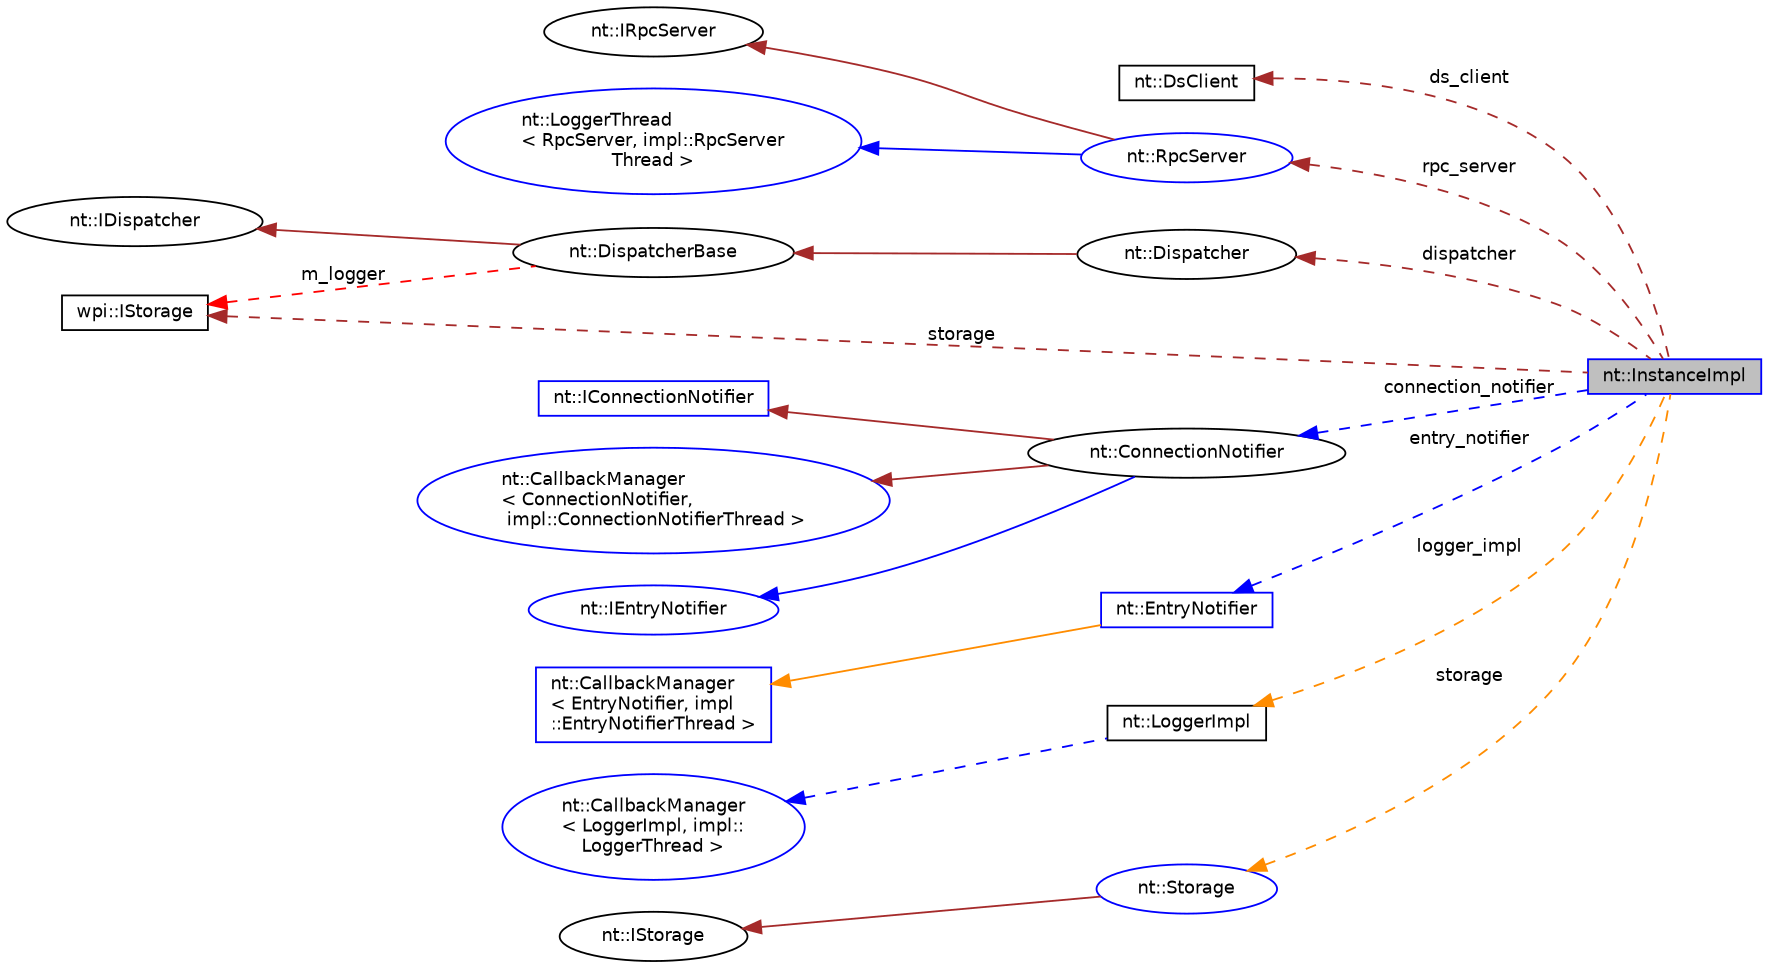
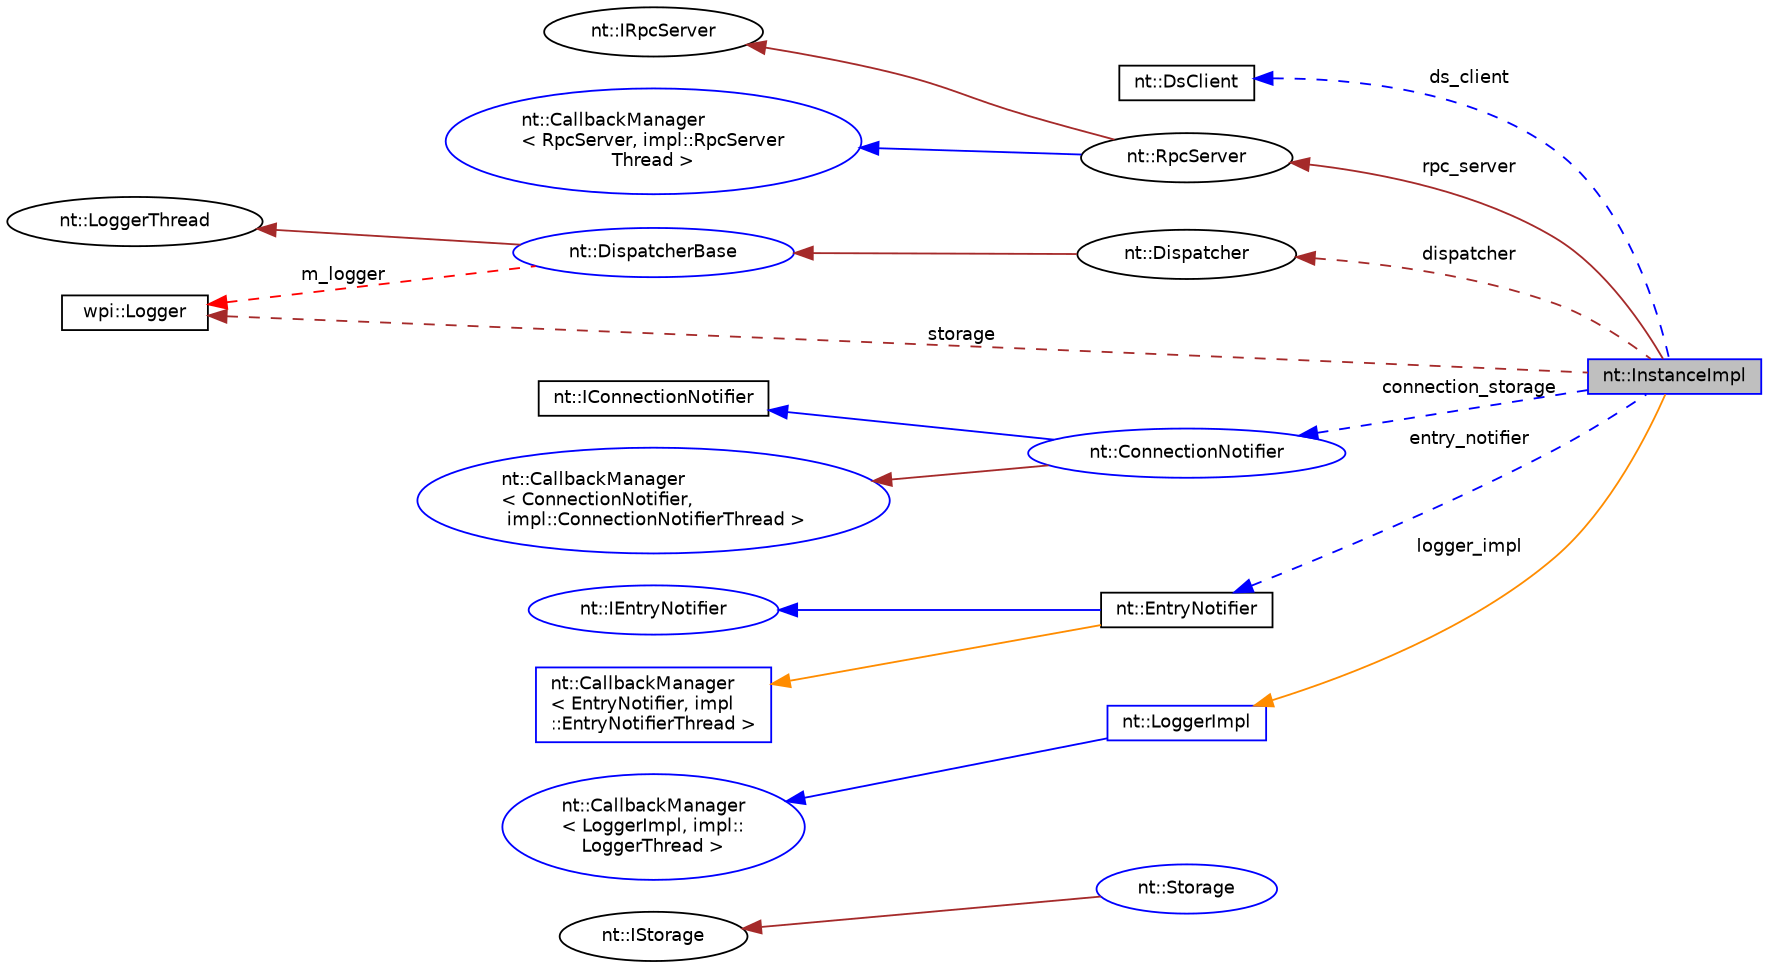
  digraph {
    rankdir=LR
    node [color=blue fillcolor=white fontname=Helvetica fontsize=10 shape=ellipse style=filled]
    edge [color=brown dir=back fontname=Helvetica fontsize=10 labelfontname=Helvetica labelfontsize=10 style=solid]
    n1 [fillcolor=grey75 fontcolor=black height=0.2 label="nt::InstanceImpl" shape=box width=0.4]
    n2 [color=black height=0.2 label="nt::DsClient" shape=box width=0.4]
-   n3 [height=0.2 label="nt::RpcServer" width=0.4]
+   n3 [color=black height=0.2 label="nt::RpcServer" width=0.4]
    n4 [color=black height=0.2 label="nt::IRpcServer" width=0.4]
-   n5 [height=0.2 label="nt::LoggerThread\l\< RpcServer, impl::RpcServer\lThread \>" width=0.4]
+   n5 [height=0.2 label="nt::CallbackManager\l\< RpcServer, impl::RpcServer\lThread \>" width=0.4]
    n6 [color=black height=0.2 label="nt::Dispatcher" width=0.4]
-   n7 [color=black height=0.2 label="nt::DispatcherBase" width=0.4]
-   n8 [color=black height=0.2 label="nt::IDispatcher" width=0.4]
-   n9 [color=black height=0.2 label="wpi::IStorage" shape=box width=0.4]
-   n10 [color=black height=0.2 label="nt::ConnectionNotifier" width=0.4]
-   n11 [height=0.2 label="nt::IConnectionNotifier" shape=box width=0.4]
+   n7 [height=0.2 label="nt::DispatcherBase" width=0.4]
+   n8 [color=black height=0.2 label="nt::LoggerThread" width=0.4]
+   n9 [color=black height=0.2 label="wpi::Logger" shape=box width=0.4]
+   n10 [height=0.2 label="nt::ConnectionNotifier" width=0.4]
+   n11 [color=black height=0.2 label="nt::IConnectionNotifier" shape=box width=0.4]
    n12 [height=0.2 label="nt::CallbackManager\l\< ConnectionNotifier,\l impl::ConnectionNotifierThread \>" width=0.4]
-   n13 [color=black height=0.2 label="nt::LoggerImpl" shape=box width=0.4]
+   n13 [height=0.2 label="nt::LoggerImpl" shape=box width=0.4]
    n14 [height=0.2 label="nt::CallbackManager\l\< LoggerImpl, impl::\lLoggerThread \>" width=0.4]
-   n15 [height=0.2 label="nt::EntryNotifier" shape=box width=0.4]
+   n15 [color=black height=0.2 label="nt::EntryNotifier" shape=box width=0.4]
    n16 [height=0.2 label="nt::IEntryNotifier" width=0.4]
    n17 [height=0.2 label="nt::CallbackManager\l\< EntryNotifier, impl\l::EntryNotifierThread \>" shape=box width=0.4]
    n18 [height=0.2 label="nt::Storage" width=0.4]
    n19 [color=black height=0.2 label="nt::IStorage" width=0.4]
-   n2 -> n1 [label=" ds_client" style=dashed]
-   n3 -> n1 [label=" rpc_server" style=dashed]
+   n2 -> n1 [color=blue label=" ds_client" style=dashed]
+   n3 -> n1 [label=" rpc_server"]
    n4 -> n3
    n5 -> n3 [color=blue]
    n6 -> n1 [label=" dispatcher" style=dashed]
    n7 -> n6
    n8 -> n7
    n9 -> n1 [label=" storage" style=dashed]
    n9 -> n7 [color=red label=" m_logger" style=dashed]
-   n10 -> n1 [color=blue label=" connection_notifier" style=dashed]
-   n11 -> n10
+   n10 -> n1 [color=blue label=" connection_storage" style=dashed]
+   n11 -> n10 [color=blue]
    n12 -> n10
-   n13 -> n1 [color=darkorange label=" logger_impl" style=dashed]
-   n14 -> n13 [color=blue style=dashed]
+   n13 -> n1 [color=darkorange label=" logger_impl"]
+   n14 -> n13 [color=blue]
    n15 -> n1 [color=blue label=" entry_notifier" style=dashed]
-   n16 -> n10 [color=blue]
+   n16 -> n15 [color=blue]
    n17 -> n15 [color=darkorange]
-   n18 -> n1 [color=darkorange label=" storage" style=dashed]
    n19 -> n18
  }
